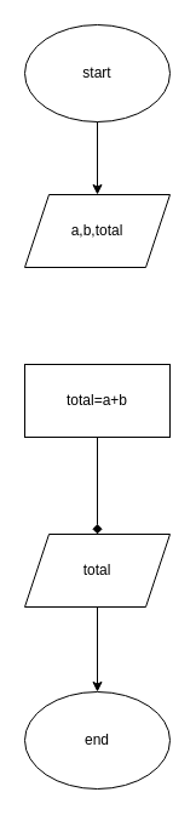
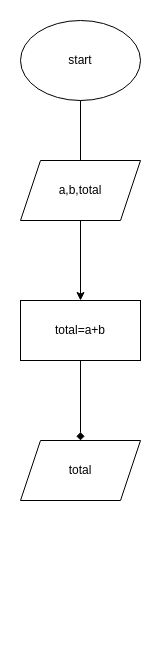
  <mxCell id="0" />
  <mxCell id="1" parent="0" />
- <mxCell id="2" value="" style="edgeStyle=orthogonalEdgeStyle;rounded=0;orthogonalLoop=1;jettySize=auto;html=1;" edge="1" parent="1" source="3" target="5"><mxGeometry relative="1" as="geometry" /></mxCell>
+ <mxCell id="2" value="" style="edgeStyle=orthogonalEdgeStyle;rounded=0;orthogonalLoop=1;jettySize=auto;html=1;endArrow=none;" edge="1" parent="1" source="3" target="5"><mxGeometry relative="1" as="geometry" /></mxCell>
  <mxCell id="3" value="start" style="ellipse;whiteSpace=wrap;html=1;fillColor=none;" vertex="1" parent="1"><mxGeometry x="20" y="20" width="120" height="80" as="geometry" /></mxCell>
+ <mxCell id="4" value="" style="edgeStyle=orthogonalEdgeStyle;rounded=0;orthogonalLoop=1;jettySize=auto;html=1;" edge="1" parent="1" source="5" target="7"><mxGeometry relative="1" as="geometry" /></mxCell>
  <mxCell id="5" value="a,b,total" style="shape=parallelogram;perimeter=parallelogramPerimeter;whiteSpace=wrap;html=1;fixedSize=1;fillColor=none;" vertex="1" parent="1"><mxGeometry x="20" y="160" width="120" height="60" as="geometry" /></mxCell>
  <mxCell id="6" value="" style="edgeStyle=orthogonalEdgeStyle;rounded=0;orthogonalLoop=1;jettySize=auto;html=1;endArrow=diamond;" edge="1" parent="1" source="7" target="9"><mxGeometry relative="1" as="geometry" /></mxCell>
  <mxCell id="7" value="total=a+b" style="whiteSpace=wrap;html=1;fillColor=none;" vertex="1" parent="1"><mxGeometry x="20" y="300" width="120" height="60" as="geometry" /></mxCell>
- <mxCell id="8" value="" style="edgeStyle=orthogonalEdgeStyle;rounded=0;orthogonalLoop=1;jettySize=auto;html=1;" edge="1" parent="1" source="9" target="10"><mxGeometry relative="1" as="geometry" /></mxCell>
  <mxCell id="9" value="total" style="shape=parallelogram;perimeter=parallelogramPerimeter;whiteSpace=wrap;html=1;fixedSize=1;fillColor=none;" vertex="1" parent="1"><mxGeometry x="20" y="440" width="120" height="60" as="geometry" /></mxCell>
- <mxCell id="10" value="end" style="ellipse;whiteSpace=wrap;html=1;fillColor=none;" vertex="1" parent="1"><mxGeometry x="20" y="570" width="120" height="80" as="geometry" /></mxCell>
